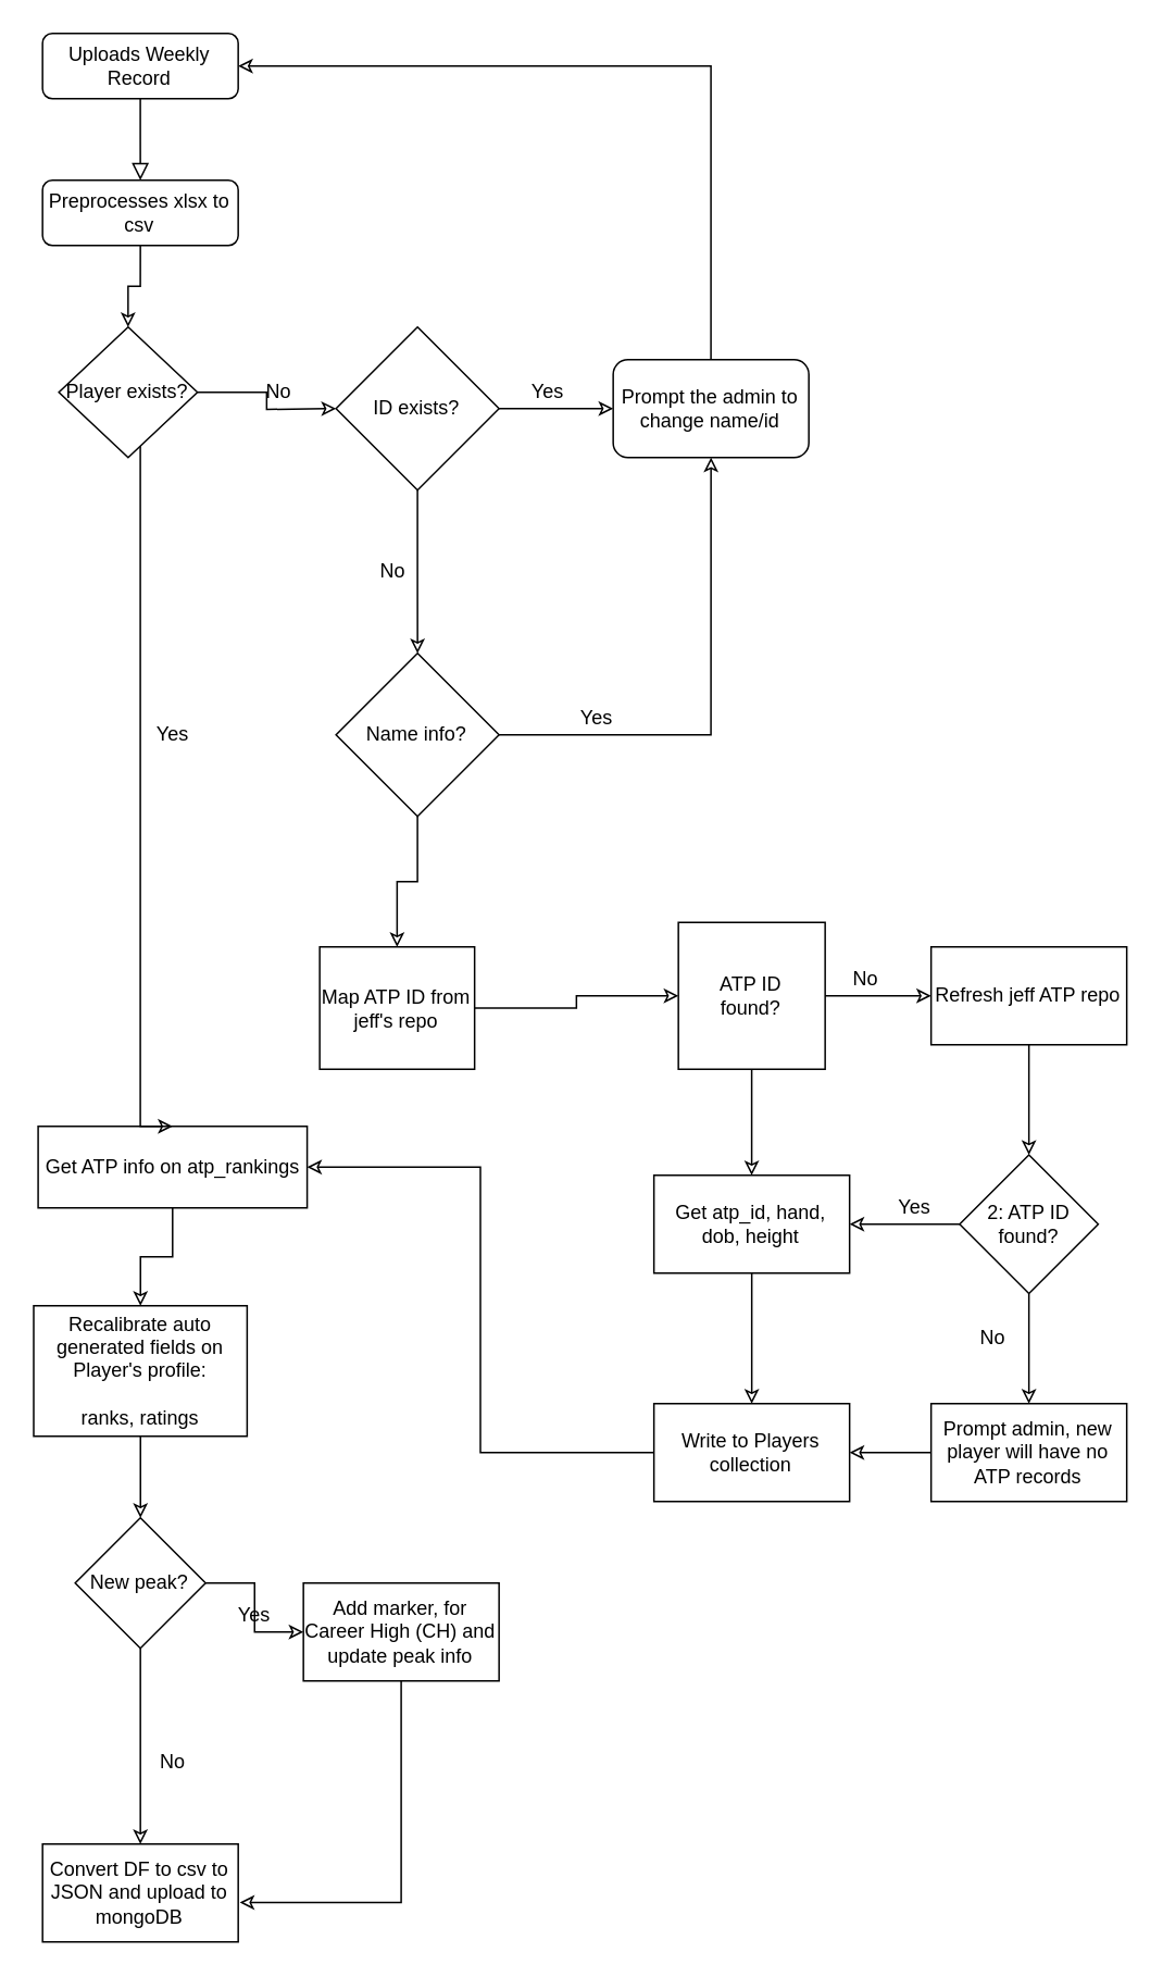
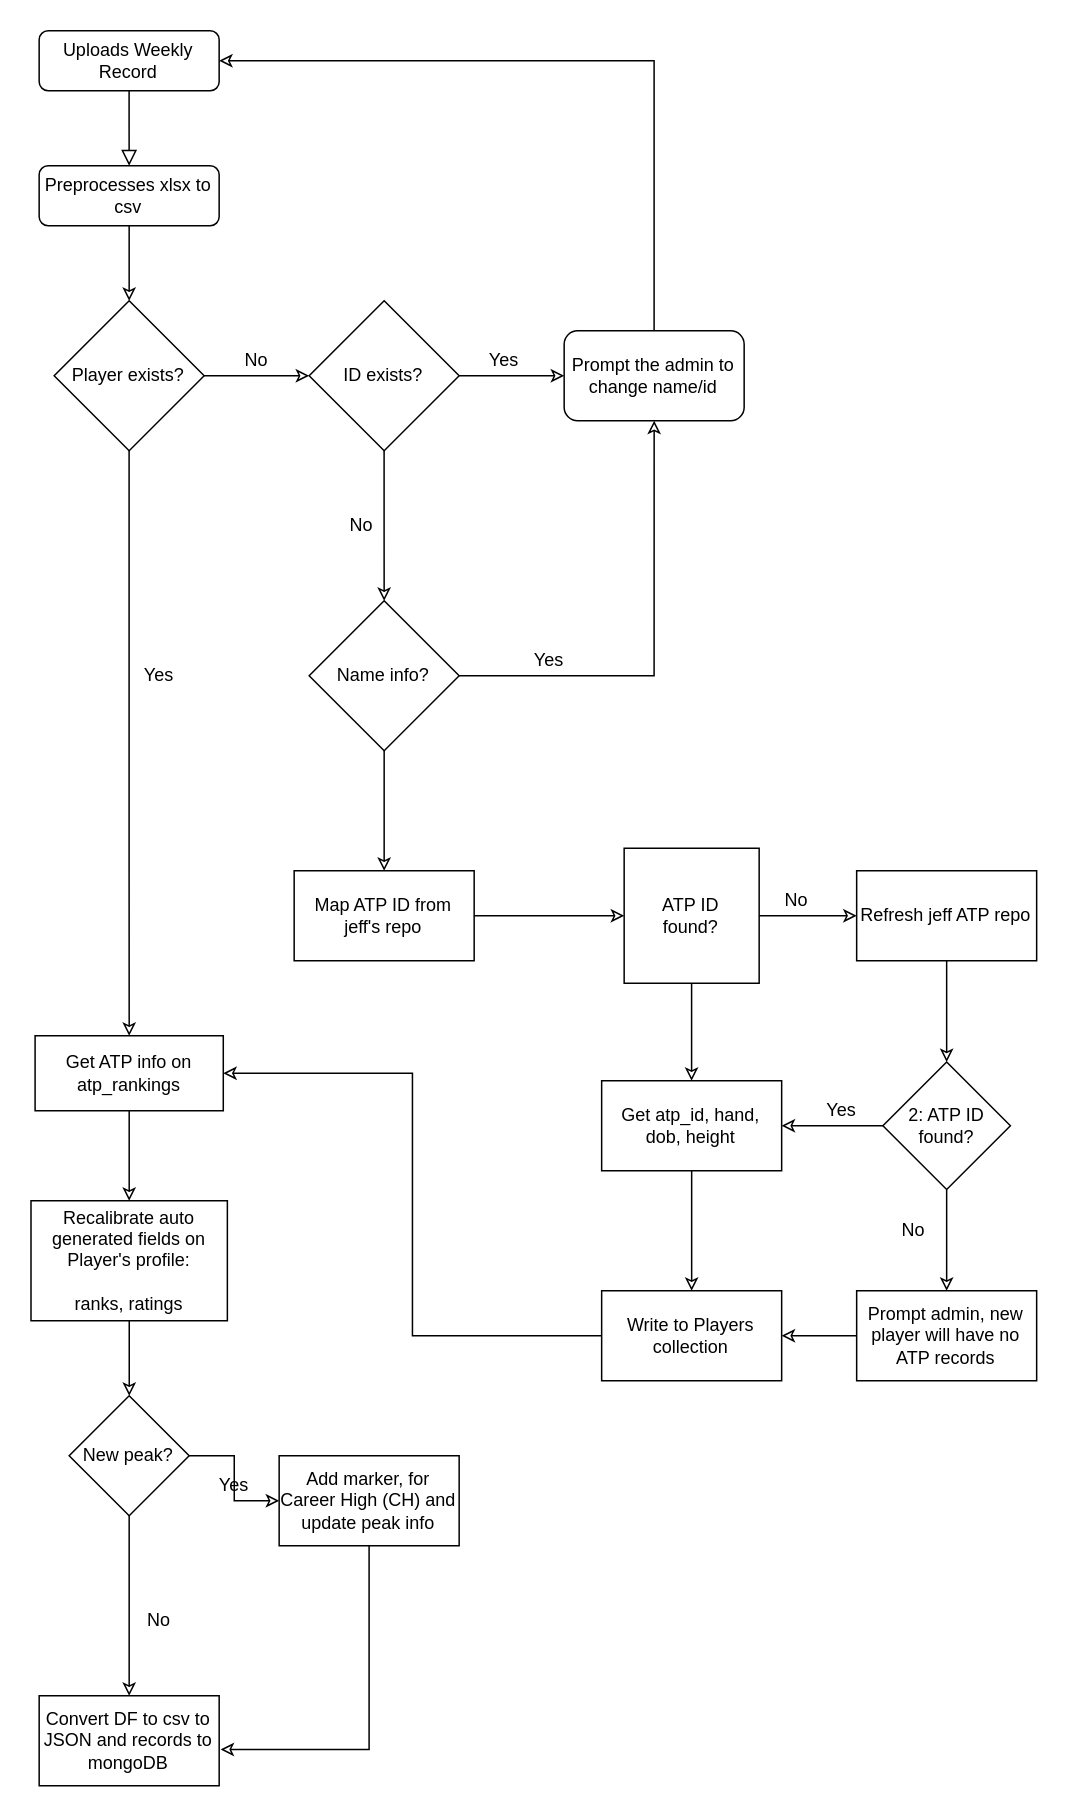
  <mxCell id="0" />
  <mxCell id="1" parent="0" />
  <mxCell id="2" value="" style="rounded=0;html=1;jettySize=auto;orthogonalLoop=1;fontSize=11;endArrow=block;endFill=0;endSize=8;strokeWidth=1;shadow=0;labelBackgroundColor=none;edgeStyle=orthogonalEdgeStyle;fillOpacity=0;" parent="1" source="3" edge="1"><mxGeometry relative="1" as="geometry"><mxPoint x="85.44" y="110" as="targetPoint" /></mxGeometry></mxCell>
  <mxCell id="3" value="Uploads Weekly Record" style="rounded=1;whiteSpace=wrap;html=1;fontSize=12;glass=0;strokeWidth=1;shadow=0;fillOpacity=0;" parent="1" vertex="1"><mxGeometry x="25.44" y="20" width="120" height="40" as="geometry" /></mxCell>
  <mxCell id="4" style="edgeStyle=orthogonalEdgeStyle;rounded=0;orthogonalLoop=1;jettySize=auto;html=1;exitX=0.5;exitY=1;exitDx=0;exitDy=0;fillOpacity=0;" edge="1" parent="1" source="5" target="8"><mxGeometry relative="1" as="geometry" /></mxCell>
  <mxCell id="5" value="Preprocesses xlsx to csv" style="rounded=1;whiteSpace=wrap;html=1;fontSize=12;glass=0;strokeWidth=1;shadow=0;fillOpacity=0;" vertex="1" parent="1"><mxGeometry x="25.44" y="110" width="120" height="40" as="geometry" /></mxCell>
  <mxCell id="6" value="" style="edgeStyle=orthogonalEdgeStyle;rounded=0;orthogonalLoop=1;jettySize=auto;html=1;fillOpacity=0;" edge="1" parent="1" source="8"><mxGeometry relative="1" as="geometry"><mxPoint x="205.44" y="250" as="targetPoint" /></mxGeometry></mxCell>
  <mxCell id="7" value="" style="edgeStyle=orthogonalEdgeStyle;rounded=0;orthogonalLoop=1;jettySize=auto;html=1;entryX=0.5;entryY=0;entryDx=0;entryDy=0;fillOpacity=0;" edge="1" parent="1" source="8" target="50"><mxGeometry relative="1" as="geometry"><mxPoint x="95.44" y="670" as="targetPoint" /><Array as="points"><mxPoint x="85.44" y="580" /><mxPoint x="85.44" y="580" /></Array></mxGeometry></mxCell>
- <mxCell id="8" value="Player exists?" style="rhombus;whiteSpace=wrap;html=1;fillOpacity=0;" vertex="1" parent="1"><mxGeometry x="35.44" y="200" width="85" height="80" as="geometry" /></mxCell>
+ <mxCell id="8" value="Player exists?" style="rhombus;whiteSpace=wrap;html=1;fillOpacity=0;" vertex="1" parent="1"><mxGeometry x="35.44" y="200" width="100" height="100" as="geometry" /></mxCell>
  <mxCell id="9" value="No" style="text;html=1;resizable=0;autosize=1;align=center;verticalAlign=middle;points=[];fillColor=none;strokeColor=none;rounded=0;fillOpacity=0;" vertex="1" parent="1"><mxGeometry x="155.44" y="230" width="30" height="20" as="geometry" /></mxCell>
  <mxCell id="10" value="" style="edgeStyle=orthogonalEdgeStyle;rounded=0;orthogonalLoop=1;jettySize=auto;html=1;fillOpacity=0;" edge="1" parent="1" source="12" target="14"><mxGeometry relative="1" as="geometry" /></mxCell>
  <mxCell id="11" value="" style="edgeStyle=orthogonalEdgeStyle;rounded=0;orthogonalLoop=1;jettySize=auto;html=1;fillOpacity=0;" edge="1" parent="1" source="12"><mxGeometry relative="1" as="geometry"><mxPoint x="255.44" y="400" as="targetPoint" /></mxGeometry></mxCell>
  <mxCell id="12" value="ID exists?" style="rhombus;whiteSpace=wrap;html=1;fillOpacity=0;" vertex="1" parent="1"><mxGeometry x="205.44" y="200" width="100" height="100" as="geometry" /></mxCell>
  <mxCell id="13" style="edgeStyle=orthogonalEdgeStyle;rounded=0;orthogonalLoop=1;jettySize=auto;html=1;entryX=1;entryY=0.5;entryDx=0;entryDy=0;fillOpacity=0;" edge="1" parent="1" source="14" target="3"><mxGeometry relative="1" as="geometry"><Array as="points"><mxPoint x="435.44" y="40" /></Array></mxGeometry></mxCell>
  <mxCell id="14" value="Prompt the admin to change name/id" style="whiteSpace=wrap;html=1;fillOpacity=0;rounded=1;" vertex="1" parent="1"><mxGeometry x="375.44" y="220" width="120" height="60" as="geometry" /></mxCell>
  <mxCell id="15" value="Yes" style="text;html=1;resizable=0;autosize=1;align=center;verticalAlign=middle;points=[];fillColor=none;strokeColor=none;rounded=0;fillOpacity=0;" vertex="1" parent="1"><mxGeometry x="315.44" y="230" width="40" height="20" as="geometry" /></mxCell>
  <mxCell id="16" value="No" style="text;html=1;resizable=0;autosize=1;align=center;verticalAlign=middle;points=[];fillColor=none;strokeColor=none;rounded=0;fillOpacity=0;" vertex="1" parent="1"><mxGeometry x="225.44" y="340" width="30" height="20" as="geometry" /></mxCell>
  <mxCell id="17" value="" style="edgeStyle=orthogonalEdgeStyle;rounded=0;orthogonalLoop=1;jettySize=auto;html=1;fillOpacity=0;" edge="1" parent="1" source="18" target="25"><mxGeometry relative="1" as="geometry" /></mxCell>
- <mxCell id="18" value="Map ATP ID from jeff's repo" style="whiteSpace=wrap;html=1;fillOpacity=0;" vertex="1" parent="1"><mxGeometry x="195.44" y="580" width="95" height="75" as="geometry" /></mxCell>
+ <mxCell id="18" value="Map ATP ID from jeff's repo" style="whiteSpace=wrap;html=1;fillOpacity=0;" vertex="1" parent="1"><mxGeometry x="195.44" y="580" width="120" height="60" as="geometry" /></mxCell>
  <mxCell id="19" style="edgeStyle=orthogonalEdgeStyle;rounded=0;orthogonalLoop=1;jettySize=auto;html=1;entryX=0.5;entryY=1;entryDx=0;entryDy=0;fillOpacity=0;" edge="1" parent="1" source="21" target="14"><mxGeometry relative="1" as="geometry" /></mxCell>
  <mxCell id="20" value="" style="edgeStyle=orthogonalEdgeStyle;rounded=0;orthogonalLoop=1;jettySize=auto;html=1;fillOpacity=0;" edge="1" parent="1" source="21" target="18"><mxGeometry relative="1" as="geometry" /></mxCell>
  <mxCell id="21" value="Name info?" style="rhombus;whiteSpace=wrap;html=1;fillOpacity=0;" vertex="1" parent="1"><mxGeometry x="205.44" y="400" width="100" height="100" as="geometry" /></mxCell>
  <mxCell id="22" value="Yes" style="text;html=1;resizable=0;autosize=1;align=center;verticalAlign=middle;points=[];fillColor=none;strokeColor=none;rounded=0;fillOpacity=0;" vertex="1" parent="1"><mxGeometry x="345.44" y="430" width="40" height="20" as="geometry" /></mxCell>
  <mxCell id="23" value="" style="edgeStyle=orthogonalEdgeStyle;rounded=0;orthogonalLoop=1;jettySize=auto;html=1;fillOpacity=0;" edge="1" parent="1" source="25" target="27"><mxGeometry relative="1" as="geometry"><Array as="points"><mxPoint x="460.44" y="685" /></Array></mxGeometry></mxCell>
  <mxCell id="24" value="" style="edgeStyle=orthogonalEdgeStyle;rounded=0;orthogonalLoop=1;jettySize=auto;html=1;fillOpacity=0;" edge="1" parent="1" source="25" target="30"><mxGeometry relative="1" as="geometry" /></mxCell>
  <mxCell id="25" value="ATP ID &lt;br&gt;found?" style="whiteSpace=wrap;html=1;fillOpacity=0;rounded=0;" vertex="1" parent="1"><mxGeometry x="415.44" y="565" width="90" height="90" as="geometry" /></mxCell>
  <mxCell id="26" value="" style="edgeStyle=orthogonalEdgeStyle;rounded=0;orthogonalLoop=1;jettySize=auto;html=1;fillOpacity=0;" edge="1" parent="1" source="27" target="39"><mxGeometry relative="1" as="geometry" /></mxCell>
  <mxCell id="27" value="Get atp_id, hand, dob, height" style="whiteSpace=wrap;html=1;fillOpacity=0;" vertex="1" parent="1"><mxGeometry x="400.44" y="720" width="120" height="60" as="geometry" /></mxCell>
  <mxCell id="28" value="No" style="text;html=1;resizable=0;autosize=1;align=center;verticalAlign=middle;points=[];fillColor=none;strokeColor=none;rounded=0;fillOpacity=0;" vertex="1" parent="1"><mxGeometry x="515.44" y="590" width="30" height="20" as="geometry" /></mxCell>
  <mxCell id="29" value="" style="edgeStyle=orthogonalEdgeStyle;rounded=0;orthogonalLoop=1;jettySize=auto;html=1;fillOpacity=0;" edge="1" parent="1" source="30" target="33"><mxGeometry relative="1" as="geometry" /></mxCell>
  <mxCell id="30" value="&lt;span style=&quot;&quot;&gt;Refresh jeff ATP repo&lt;/span&gt;" style="whiteSpace=wrap;html=1;fillOpacity=0;" vertex="1" parent="1"><mxGeometry x="570.44" y="580" width="120" height="60" as="geometry" /></mxCell>
  <mxCell id="31" value="" style="edgeStyle=orthogonalEdgeStyle;rounded=0;orthogonalLoop=1;jettySize=auto;html=1;fillOpacity=0;" edge="1" parent="1" source="33" target="35"><mxGeometry relative="1" as="geometry" /></mxCell>
  <mxCell id="32" style="edgeStyle=orthogonalEdgeStyle;rounded=0;orthogonalLoop=1;jettySize=auto;html=1;fillOpacity=0;" edge="1" parent="1" source="33" target="27"><mxGeometry relative="1" as="geometry" /></mxCell>
  <mxCell id="33" value="2: ATP ID &lt;br&gt;found?" style="rhombus;whiteSpace=wrap;html=1;fillOpacity=0;" vertex="1" parent="1"><mxGeometry x="587.94" y="707.5" width="85" height="85" as="geometry" /></mxCell>
  <mxCell id="34" value="" style="edgeStyle=orthogonalEdgeStyle;rounded=0;orthogonalLoop=1;jettySize=auto;html=1;fillOpacity=0;" edge="1" parent="1" source="35" target="39"><mxGeometry relative="1" as="geometry" /></mxCell>
  <mxCell id="35" value="Prompt admin, new player will have no ATP records" style="whiteSpace=wrap;html=1;fillOpacity=0;" vertex="1" parent="1"><mxGeometry x="570.44" y="860" width="120" height="60" as="geometry" /></mxCell>
  <mxCell id="36" value="Yes" style="text;html=1;resizable=0;autosize=1;align=center;verticalAlign=middle;points=[];fillColor=none;strokeColor=none;rounded=0;fillOpacity=0;" vertex="1" parent="1"><mxGeometry x="540.44" y="730" width="40" height="20" as="geometry" /></mxCell>
  <mxCell id="37" value="No" style="text;html=1;resizable=0;autosize=1;align=center;verticalAlign=middle;points=[];fillColor=none;strokeColor=none;rounded=0;fillOpacity=0;" vertex="1" parent="1"><mxGeometry x="592.94" y="810" width="30" height="20" as="geometry" /></mxCell>
  <mxCell id="38" style="edgeStyle=orthogonalEdgeStyle;rounded=0;orthogonalLoop=1;jettySize=auto;html=1;entryX=1;entryY=0.5;entryDx=0;entryDy=0;fillOpacity=0;" edge="1" parent="1" source="39" target="50"><mxGeometry relative="1" as="geometry" /></mxCell>
  <mxCell id="39" value="Write to Players collection" style="whiteSpace=wrap;html=1;fillOpacity=0;" vertex="1" parent="1"><mxGeometry x="400.44" y="860" width="120" height="60" as="geometry" /></mxCell>
  <mxCell id="40" value="" style="edgeStyle=orthogonalEdgeStyle;rounded=0;orthogonalLoop=1;jettySize=auto;html=1;fillOpacity=0;" edge="1" parent="1" source="41" target="45"><mxGeometry relative="1" as="geometry" /></mxCell>
  <mxCell id="41" value="Recalibrate auto generated fields on Player's profile:&lt;br&gt;&lt;br&gt;ranks, ratings" style="whiteSpace=wrap;html=1;fillOpacity=0;" vertex="1" parent="1"><mxGeometry x="20" y="800" width="130.91" height="80" as="geometry" /></mxCell>
  <mxCell id="42" value="Yes" style="text;html=1;resizable=0;autosize=1;align=center;verticalAlign=middle;points=[];fillColor=none;strokeColor=none;rounded=0;fillOpacity=0;" vertex="1" parent="1"><mxGeometry x="85.44" y="440" width="40" height="20" as="geometry" /></mxCell>
  <mxCell id="43" value="" style="edgeStyle=orthogonalEdgeStyle;rounded=0;orthogonalLoop=1;jettySize=auto;html=1;fillOpacity=0;" edge="1" parent="1" source="45" target="47"><mxGeometry relative="1" as="geometry" /></mxCell>
  <mxCell id="44" value="" style="edgeStyle=orthogonalEdgeStyle;rounded=0;orthogonalLoop=1;jettySize=auto;html=1;fillOpacity=0;" edge="1" parent="1" source="45" target="51"><mxGeometry relative="1" as="geometry" /></mxCell>
  <mxCell id="45" value="New peak?" style="rhombus;whiteSpace=wrap;html=1;fillOpacity=0;" vertex="1" parent="1"><mxGeometry x="45.455" y="930" width="80" height="80" as="geometry" /></mxCell>
  <mxCell id="46" style="edgeStyle=orthogonalEdgeStyle;rounded=0;orthogonalLoop=1;jettySize=auto;html=1;entryX=1.008;entryY=0.597;entryDx=0;entryDy=0;entryPerimeter=0;fillOpacity=0;" edge="1" parent="1" source="47" target="51"><mxGeometry relative="1" as="geometry"><Array as="points"><mxPoint x="245.44" y="1166" /></Array></mxGeometry></mxCell>
  <mxCell id="47" value="Add marker, for Career High (CH) and update peak info" style="whiteSpace=wrap;html=1;fillOpacity=0;" vertex="1" parent="1"><mxGeometry x="185.445" y="970" width="120" height="60" as="geometry" /></mxCell>
  <mxCell id="48" value="Yes" style="text;html=1;resizable=0;autosize=1;align=center;verticalAlign=middle;points=[];fillColor=none;strokeColor=none;rounded=0;fillOpacity=0;" vertex="1" parent="1"><mxGeometry x="135.45" y="980" width="40" height="20" as="geometry" /></mxCell>
  <mxCell id="49" value="" style="edgeStyle=orthogonalEdgeStyle;rounded=0;orthogonalLoop=1;jettySize=auto;html=1;fillOpacity=0;" edge="1" parent="1" source="50" target="41"><mxGeometry relative="1" as="geometry" /></mxCell>
- <mxCell id="50" value="Get ATP info on atp_rankings" style="whiteSpace=wrap;html=1;fillOpacity=0;" vertex="1" parent="1"><mxGeometry x="22.73" y="690" width="165" height="50" as="geometry" /></mxCell>
- <mxCell id="51" value="Convert DF to csv to JSON and upload to mongoDB" style="whiteSpace=wrap;html=1;fillOpacity=0;" vertex="1" parent="1"><mxGeometry x="25.455" y="1130" width="120" height="60" as="geometry" /></mxCell>
+ <mxCell id="50" value="Get ATP info on atp_rankings" style="whiteSpace=wrap;html=1;fillOpacity=0;" vertex="1" parent="1"><mxGeometry x="22.73" y="690" width="125.46" height="50" as="geometry" /></mxCell>
+ <mxCell id="51" value="Convert DF to csv to JSON and records to mongoDB" style="whiteSpace=wrap;html=1;fillOpacity=0;" vertex="1" parent="1"><mxGeometry x="25.455" y="1130" width="120" height="60" as="geometry" /></mxCell>
  <mxCell id="52" value="No" style="text;html=1;resizable=0;autosize=1;align=center;verticalAlign=middle;points=[];fillColor=none;strokeColor=none;rounded=0;fillOpacity=0;" vertex="1" parent="1"><mxGeometry x="90.45" y="1070" width="30" height="20" as="geometry" /></mxCell>
